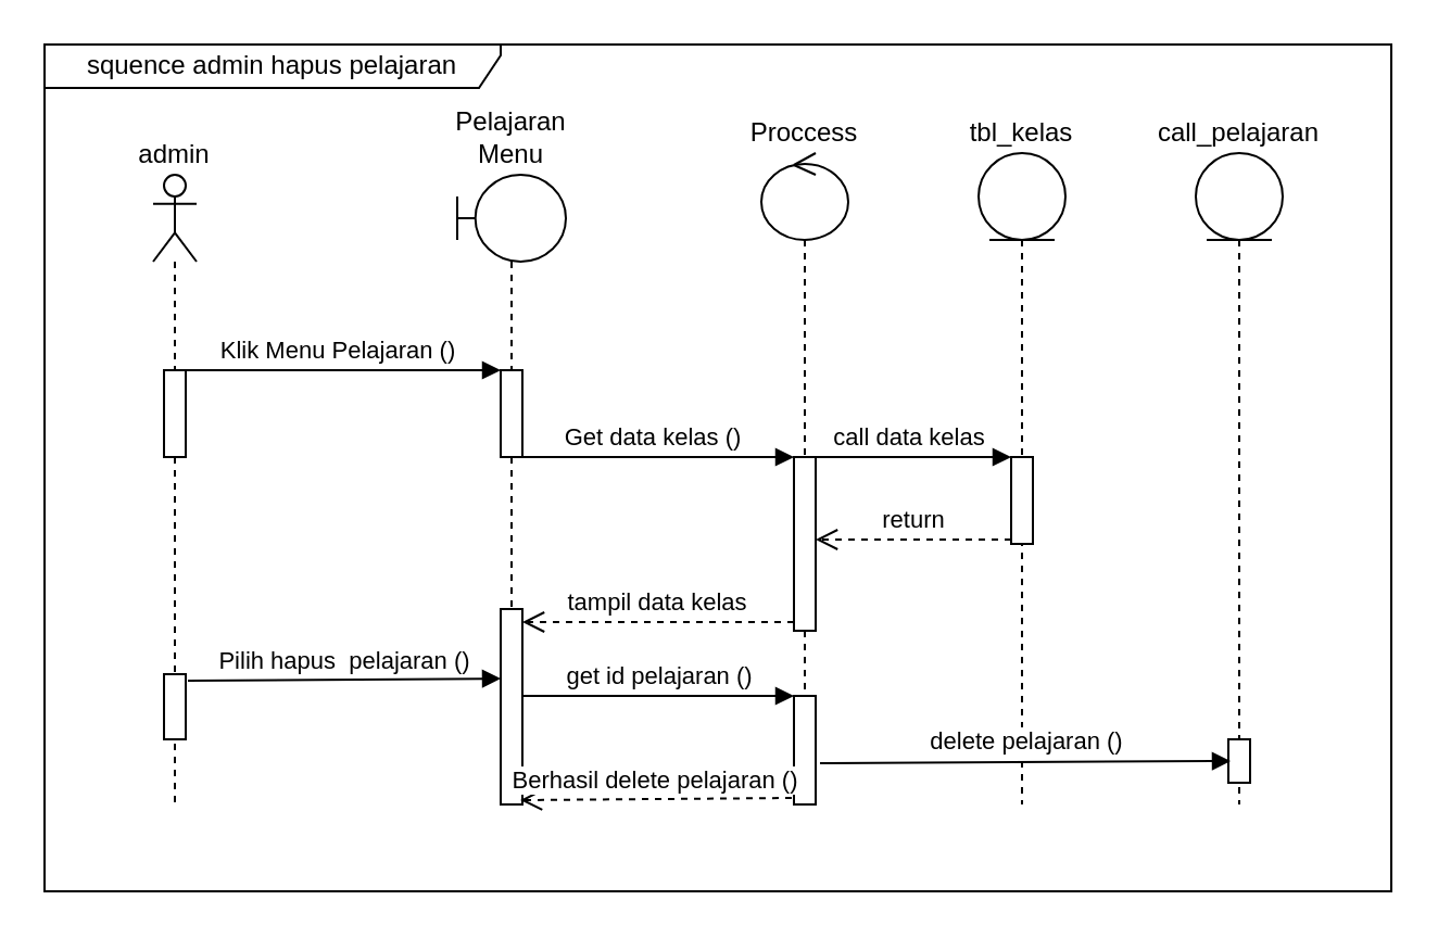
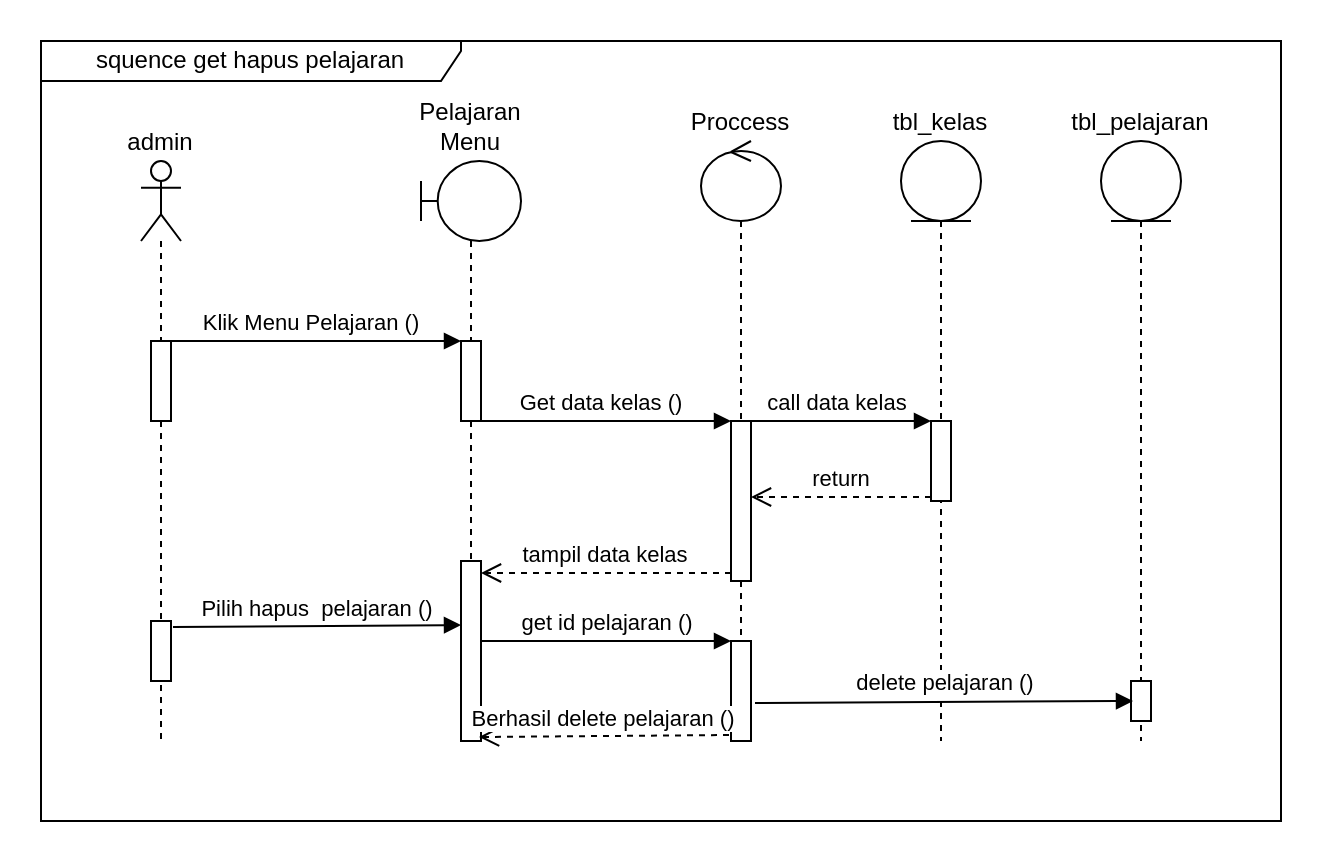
  <mxCell id="0" />
  <mxCell id="1" parent="0" />
  <mxCell id="2" value="Pelajaran Menu" style="shape=umlLifeline;participant=umlBoundary;perimeter=lifelinePerimeter;whiteSpace=wrap;html=1;container=1;collapsible=0;recursiveResize=0;verticalAlign=bottom;spacingTop=36;outlineConnect=0;labelPosition=center;verticalLabelPosition=top;align=center;fontSize=12;" parent="1" vertex="1"><mxGeometry x="210" y="80" width="50" height="290" as="geometry" /></mxCell>
  <mxCell id="3" value="" style="html=1;points=[];perimeter=orthogonalPerimeter;" vertex="1" parent="2"><mxGeometry x="20" y="90" width="10" height="40" as="geometry" /></mxCell>
  <mxCell id="4" value="" style="html=1;points=[];perimeter=orthogonalPerimeter;" vertex="1" parent="2"><mxGeometry x="20" y="200" width="10" height="90" as="geometry" /></mxCell>
  <mxCell id="5" value="Proccess" style="shape=umlLifeline;participant=umlControl;perimeter=lifelinePerimeter;whiteSpace=wrap;html=1;container=1;collapsible=0;recursiveResize=0;verticalAlign=bottom;spacingTop=36;outlineConnect=0;fontSize=12;labelPosition=center;verticalLabelPosition=top;align=center;" parent="1" vertex="1"><mxGeometry x="350" y="70" width="40" height="300" as="geometry" /></mxCell>
  <mxCell id="6" value="" style="html=1;points=[];perimeter=orthogonalPerimeter;" vertex="1" parent="5"><mxGeometry x="15" y="140" width="10" height="80" as="geometry" /></mxCell>
  <mxCell id="7" value="" style="html=1;points=[];perimeter=orthogonalPerimeter;" vertex="1" parent="5"><mxGeometry x="15" y="250" width="10" height="50" as="geometry" /></mxCell>
  <mxCell id="8" value="tbl_kelas" style="shape=umlLifeline;participant=umlEntity;perimeter=lifelinePerimeter;whiteSpace=wrap;html=1;container=1;collapsible=0;recursiveResize=0;verticalAlign=bottom;spacingTop=36;outlineConnect=0;fontSize=12;labelPosition=center;verticalLabelPosition=top;align=center;" parent="1" vertex="1"><mxGeometry x="450" y="70" width="40" height="300" as="geometry" /></mxCell>
  <mxCell id="9" value="" style="html=1;points=[];perimeter=orthogonalPerimeter;" vertex="1" parent="8"><mxGeometry x="15" y="140" width="10" height="40" as="geometry" /></mxCell>
  <mxCell id="10" value="admin" style="shape=umlLifeline;participant=umlActor;perimeter=lifelinePerimeter;whiteSpace=wrap;html=1;container=1;collapsible=0;recursiveResize=0;verticalAlign=bottom;spacingTop=36;outlineConnect=0;fontSize=12;labelPosition=center;verticalLabelPosition=top;align=center;" parent="1" vertex="1"><mxGeometry x="70" y="80" width="20" height="290" as="geometry" /></mxCell>
  <mxCell id="11" value="" style="html=1;points=[];perimeter=orthogonalPerimeter;" vertex="1" parent="10"><mxGeometry x="5" y="90" width="10" height="40" as="geometry" /></mxCell>
  <mxCell id="12" value="" style="html=1;points=[];perimeter=orthogonalPerimeter;" vertex="1" parent="10"><mxGeometry x="5" y="230" width="10" height="30" as="geometry" /></mxCell>
- <mxCell id="13" value="squence admin hapus pelajaran" style="shape=umlFrame;whiteSpace=wrap;html=1;width=210;height=20;" parent="1" vertex="1"><mxGeometry x="20" y="20" width="620" height="390" as="geometry" /></mxCell>
+ <mxCell id="13" value="squence get hapus pelajaran" style="shape=umlFrame;whiteSpace=wrap;html=1;width=210;height=20;" parent="1" vertex="1"><mxGeometry x="20" y="20" width="620" height="390" as="geometry" /></mxCell>
  <mxCell id="14" value="Klik Menu Pelajaran ()" style="html=1;verticalAlign=bottom;endArrow=block;entryX=0;entryY=0;rounded=0;" edge="1" target="3" parent="1" source="10"><mxGeometry relative="1" as="geometry"><mxPoint x="130" y="170" as="sourcePoint" /></mxGeometry></mxCell>
  <mxCell id="15" value="Get data kelas ()" style="html=1;verticalAlign=bottom;endArrow=block;entryX=0;entryY=0;rounded=0;" edge="1" target="6" parent="1" source="2"><mxGeometry relative="1" as="geometry"><mxPoint x="265" y="210" as="sourcePoint" /></mxGeometry></mxCell>
  <mxCell id="16" value="return" style="html=1;verticalAlign=bottom;endArrow=open;dashed=1;endSize=8;exitX=0;exitY=0.95;rounded=0;" edge="1" source="9" parent="1" target="6"><mxGeometry relative="1" as="geometry"><mxPoint x="340" y="250" as="targetPoint" /></mxGeometry></mxCell>
  <mxCell id="17" value="call data kelas" style="html=1;verticalAlign=bottom;endArrow=block;entryX=0;entryY=0;rounded=0;" edge="1" target="9" parent="1" source="5"><mxGeometry relative="1" as="geometry"><mxPoint x="395" y="210" as="sourcePoint" /></mxGeometry></mxCell>
  <mxCell id="18" value="tampil data kelas" style="html=1;verticalAlign=bottom;endArrow=open;dashed=1;endSize=8;exitX=0;exitY=0.95;rounded=0;" edge="1" source="6" parent="1"><mxGeometry relative="1" as="geometry"><mxPoint x="240" y="286" as="targetPoint" /></mxGeometry></mxCell>
- <mxCell id="19" value="call_pelajaran" style="shape=umlLifeline;participant=umlEntity;perimeter=lifelinePerimeter;whiteSpace=wrap;html=1;container=1;collapsible=0;recursiveResize=0;verticalAlign=bottom;spacingTop=36;outlineConnect=0;fontSize=12;labelPosition=center;verticalLabelPosition=top;align=center;" vertex="1" parent="1"><mxGeometry x="550" y="70" width="40" height="300" as="geometry" /></mxCell>
+ <mxCell id="19" value="tbl_pelajaran" style="shape=umlLifeline;participant=umlEntity;perimeter=lifelinePerimeter;whiteSpace=wrap;html=1;container=1;collapsible=0;recursiveResize=0;verticalAlign=bottom;spacingTop=36;outlineConnect=0;fontSize=12;labelPosition=center;verticalLabelPosition=top;align=center;" vertex="1" parent="1"><mxGeometry x="550" y="70" width="40" height="300" as="geometry" /></mxCell>
  <mxCell id="20" value="" style="html=1;points=[];perimeter=orthogonalPerimeter;" vertex="1" parent="19"><mxGeometry x="15" y="270" width="10" height="20" as="geometry" /></mxCell>
  <mxCell id="21" value="Berhasil delete pelajaran ()" style="html=1;verticalAlign=bottom;endArrow=open;dashed=1;endSize=8;rounded=0;exitX=-0.1;exitY=0.94;exitDx=0;exitDy=0;exitPerimeter=0;entryX=0.9;entryY=0.978;entryDx=0;entryDy=0;entryPerimeter=0;" edge="1" source="7" parent="1" target="4"><mxGeometry relative="1" as="geometry"><mxPoint x="240" y="480" as="targetPoint" /><mxPoint x="320" y="380" as="sourcePoint" /></mxGeometry></mxCell>
  <mxCell id="22" value="delete pelajaran ()" style="html=1;verticalAlign=bottom;endArrow=block;rounded=0;exitX=1.2;exitY=0.62;exitDx=0;exitDy=0;exitPerimeter=0;entryX=0.1;entryY=0.5;entryDx=0;entryDy=0;entryPerimeter=0;" edge="1" parent="1" source="7" target="20"><mxGeometry width="80" relative="1" as="geometry"><mxPoint x="380" y="430" as="sourcePoint" /><mxPoint x="540" y="351" as="targetPoint" /></mxGeometry></mxCell>
  <mxCell id="23" value="Pilih hapus&amp;nbsp; pelajaran ()" style="html=1;verticalAlign=bottom;endArrow=block;rounded=0;exitX=1.1;exitY=0.1;exitDx=0;exitDy=0;exitPerimeter=0;entryX=0;entryY=0.356;entryDx=0;entryDy=0;entryPerimeter=0;" edge="1" parent="1" source="12" target="4"><mxGeometry width="80" relative="1" as="geometry"><mxPoint x="110" y="310" as="sourcePoint" /><mxPoint x="190" y="310" as="targetPoint" /></mxGeometry></mxCell>
  <mxCell id="24" value="get id pelajaran ()" style="html=1;verticalAlign=bottom;endArrow=block;entryX=0;entryY=0;rounded=0;" edge="1" target="7" parent="1"><mxGeometry relative="1" as="geometry"><mxPoint x="240" y="320" as="sourcePoint" /></mxGeometry></mxCell>
